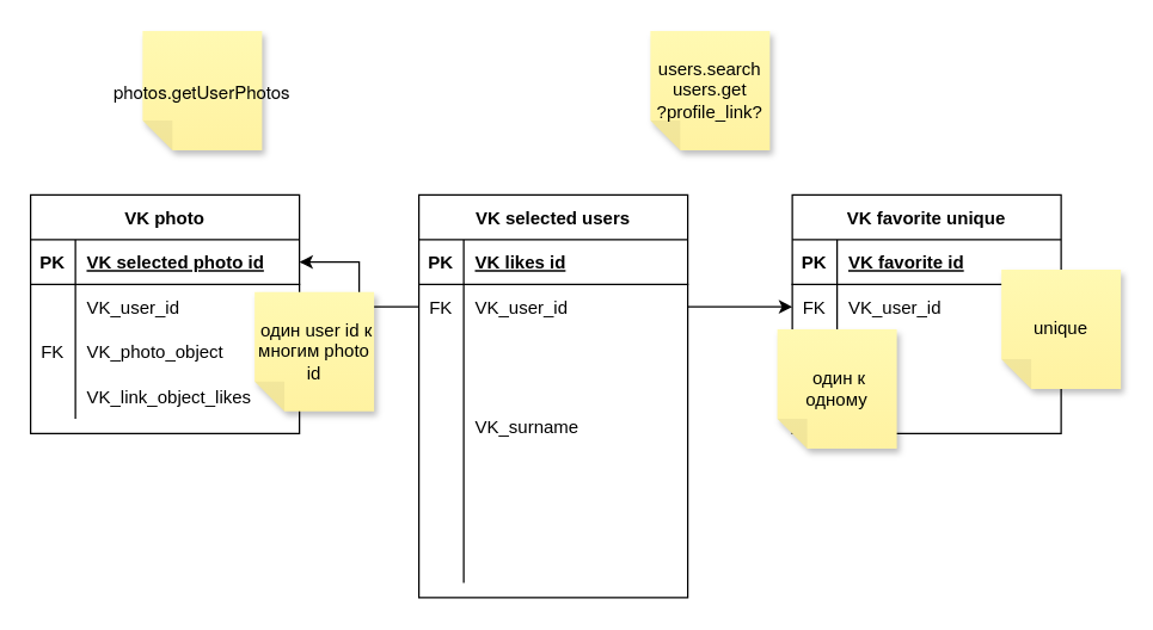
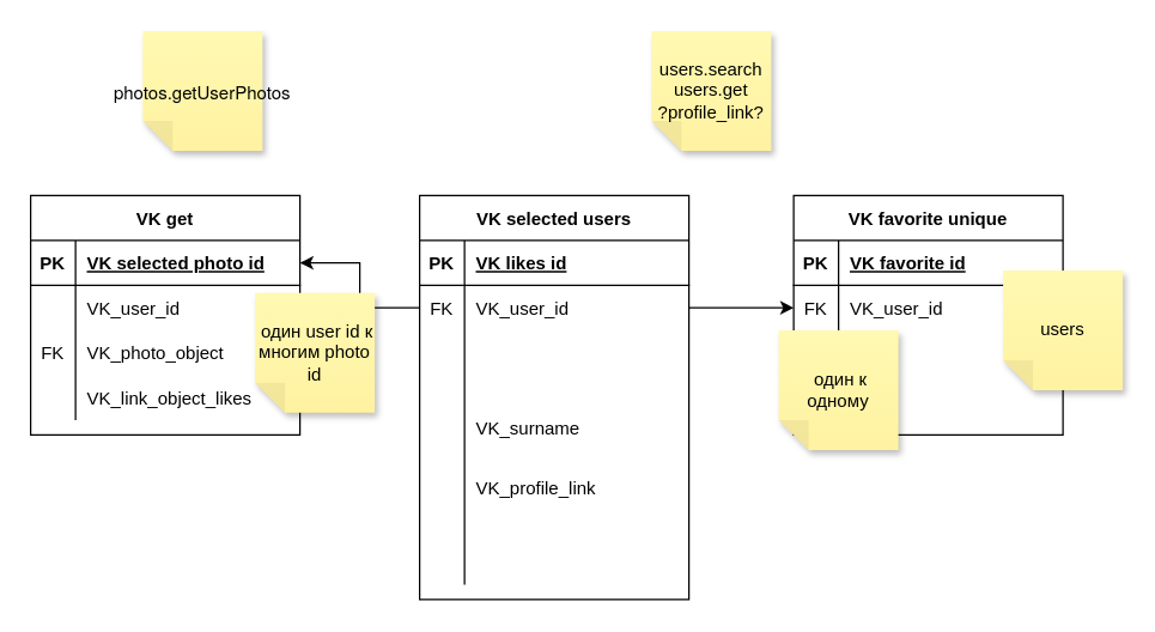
  <mxCell id="0" />
  <mxCell id="1" parent="0" />
  <mxCell id="2" value="VK favorite unique" style="shape=table;startSize=30;container=1;collapsible=1;childLayout=tableLayout;fixedRows=1;rowLines=0;fontStyle=1;align=center;resizeLast=1;" parent="1" vertex="1"><mxGeometry x="530" y="130" width="180" height="160" as="geometry" /></mxCell>
  <mxCell id="3" value="" style="shape=tableRow;horizontal=0;startSize=0;swimlaneHead=0;swimlaneBody=0;fillColor=none;collapsible=0;dropTarget=0;points=[[0,0.5],[1,0.5]];portConstraint=eastwest;top=0;left=0;right=0;bottom=1;" parent="2" vertex="1"><mxGeometry y="30" width="180" height="30" as="geometry" /></mxCell>
  <mxCell id="4" value="PK" style="shape=partialRectangle;connectable=0;fillColor=none;top=0;left=0;bottom=0;right=0;fontStyle=1;overflow=hidden;" parent="3" vertex="1"><mxGeometry width="30" height="30" as="geometry"><mxRectangle width="30" height="30" as="alternateBounds" /></mxGeometry></mxCell>
  <mxCell id="5" value="VK favorite id" style="shape=partialRectangle;connectable=0;fillColor=none;top=0;left=0;bottom=0;right=0;align=left;spacingLeft=6;fontStyle=5;overflow=hidden;" parent="3" vertex="1"><mxGeometry x="30" width="150" height="30" as="geometry"><mxRectangle width="150" height="30" as="alternateBounds" /></mxGeometry></mxCell>
  <mxCell id="6" value="" style="shape=tableRow;horizontal=0;startSize=0;swimlaneHead=0;swimlaneBody=0;fillColor=none;collapsible=0;dropTarget=0;points=[[0,0.5],[1,0.5]];portConstraint=eastwest;top=0;left=0;right=0;bottom=0;" parent="2" vertex="1"><mxGeometry y="60" width="180" height="30" as="geometry" /></mxCell>
  <mxCell id="7" value="FK" style="shape=partialRectangle;connectable=0;fillColor=none;top=0;left=0;bottom=0;right=0;editable=1;overflow=hidden;" parent="6" vertex="1"><mxGeometry width="30" height="30" as="geometry"><mxRectangle width="30" height="30" as="alternateBounds" /></mxGeometry></mxCell>
  <mxCell id="8" value="VK_user_id" style="shape=partialRectangle;connectable=0;fillColor=none;top=0;left=0;bottom=0;right=0;align=left;spacingLeft=6;overflow=hidden;" parent="6" vertex="1"><mxGeometry x="30" width="150" height="30" as="geometry"><mxRectangle width="150" height="30" as="alternateBounds" /></mxGeometry></mxCell>
  <mxCell id="9" value="" style="shape=tableRow;horizontal=0;startSize=0;swimlaneHead=0;swimlaneBody=0;fillColor=none;collapsible=0;dropTarget=0;points=[[0,0.5],[1,0.5]];portConstraint=eastwest;top=0;left=0;right=0;bottom=0;" parent="2" vertex="1"><mxGeometry y="90" width="180" height="30" as="geometry" /></mxCell>
  <mxCell id="10" value="" style="shape=partialRectangle;connectable=0;fillColor=none;top=0;left=0;bottom=0;right=0;editable=1;overflow=hidden;" parent="9" vertex="1"><mxGeometry width="30" height="30" as="geometry"><mxRectangle width="30" height="30" as="alternateBounds" /></mxGeometry></mxCell>
  <mxCell id="11" value="" style="shape=partialRectangle;connectable=0;fillColor=none;top=0;left=0;bottom=0;right=0;align=left;spacingLeft=6;overflow=hidden;" parent="9" vertex="1"><mxGeometry x="30" width="150" height="30" as="geometry"><mxRectangle width="150" height="30" as="alternateBounds" /></mxGeometry></mxCell>
  <mxCell id="12" value="" style="shape=tableRow;horizontal=0;startSize=0;swimlaneHead=0;swimlaneBody=0;fillColor=none;collapsible=0;dropTarget=0;points=[[0,0.5],[1,0.5]];portConstraint=eastwest;top=0;left=0;right=0;bottom=0;" parent="2" vertex="1"><mxGeometry y="120" width="180" height="30" as="geometry" /></mxCell>
  <mxCell id="13" value="" style="shape=partialRectangle;connectable=0;fillColor=none;top=0;left=0;bottom=0;right=0;editable=1;overflow=hidden;" parent="12" vertex="1"><mxGeometry width="30" height="30" as="geometry"><mxRectangle width="30" height="30" as="alternateBounds" /></mxGeometry></mxCell>
  <mxCell id="14" value="" style="shape=partialRectangle;connectable=0;fillColor=none;top=0;left=0;bottom=0;right=0;align=left;spacingLeft=6;overflow=hidden;" parent="12" vertex="1"><mxGeometry x="30" width="150" height="30" as="geometry"><mxRectangle width="150" height="30" as="alternateBounds" /></mxGeometry></mxCell>
- <mxCell id="15" value="VK photo" style="shape=table;startSize=30;container=1;collapsible=1;childLayout=tableLayout;fixedRows=1;rowLines=0;fontStyle=1;align=center;resizeLast=1;" parent="1" vertex="1"><mxGeometry x="20" y="130" width="180" height="160" as="geometry" /></mxCell>
+ <mxCell id="15" value="VK get" style="shape=table;startSize=30;container=1;collapsible=1;childLayout=tableLayout;fixedRows=1;rowLines=0;fontStyle=1;align=center;resizeLast=1;" parent="1" vertex="1"><mxGeometry x="20" y="130" width="180" height="160" as="geometry" /></mxCell>
  <mxCell id="16" value="" style="shape=tableRow;horizontal=0;startSize=0;swimlaneHead=0;swimlaneBody=0;fillColor=none;collapsible=0;dropTarget=0;points=[[0,0.5],[1,0.5]];portConstraint=eastwest;top=0;left=0;right=0;bottom=1;" parent="15" vertex="1"><mxGeometry y="30" width="180" height="30" as="geometry" /></mxCell>
  <mxCell id="17" value="PK" style="shape=partialRectangle;connectable=0;fillColor=none;top=0;left=0;bottom=0;right=0;fontStyle=1;overflow=hidden;" parent="16" vertex="1"><mxGeometry width="30" height="30" as="geometry"><mxRectangle width="30" height="30" as="alternateBounds" /></mxGeometry></mxCell>
  <mxCell id="18" value="VK selected photo id" style="shape=partialRectangle;connectable=0;fillColor=none;top=0;left=0;bottom=0;right=0;align=left;spacingLeft=6;fontStyle=5;overflow=hidden;" parent="16" vertex="1"><mxGeometry x="30" width="150" height="30" as="geometry"><mxRectangle width="150" height="30" as="alternateBounds" /></mxGeometry></mxCell>
  <mxCell id="19" value="" style="shape=tableRow;horizontal=0;startSize=0;swimlaneHead=0;swimlaneBody=0;fillColor=none;collapsible=0;dropTarget=0;points=[[0,0.5],[1,0.5]];portConstraint=eastwest;top=0;left=0;right=0;bottom=0;" parent="15" vertex="1"><mxGeometry y="60" width="180" height="30" as="geometry" /></mxCell>
  <mxCell id="20" value="" style="shape=partialRectangle;connectable=0;fillColor=none;top=0;left=0;bottom=0;right=0;editable=1;overflow=hidden;" parent="19" vertex="1"><mxGeometry width="30" height="30" as="geometry"><mxRectangle width="30" height="30" as="alternateBounds" /></mxGeometry></mxCell>
  <mxCell id="21" value="VK_user_id" style="shape=partialRectangle;connectable=0;fillColor=none;top=0;left=0;bottom=0;right=0;align=left;spacingLeft=6;overflow=hidden;" parent="19" vertex="1"><mxGeometry x="30" width="150" height="30" as="geometry"><mxRectangle width="150" height="30" as="alternateBounds" /></mxGeometry></mxCell>
  <mxCell id="22" value="" style="shape=tableRow;horizontal=0;startSize=0;swimlaneHead=0;swimlaneBody=0;fillColor=none;collapsible=0;dropTarget=0;points=[[0,0.5],[1,0.5]];portConstraint=eastwest;top=0;left=0;right=0;bottom=0;" parent="15" vertex="1"><mxGeometry y="90" width="180" height="30" as="geometry" /></mxCell>
  <mxCell id="23" value="FK" style="shape=partialRectangle;connectable=0;fillColor=none;top=0;left=0;bottom=0;right=0;editable=1;overflow=hidden;" parent="22" vertex="1"><mxGeometry width="30" height="30" as="geometry"><mxRectangle width="30" height="30" as="alternateBounds" /></mxGeometry></mxCell>
  <mxCell id="24" value="VK_photo_object" style="shape=partialRectangle;connectable=0;fillColor=none;top=0;left=0;bottom=0;right=0;align=left;spacingLeft=6;overflow=hidden;" parent="22" vertex="1"><mxGeometry x="30" width="150" height="30" as="geometry"><mxRectangle width="150" height="30" as="alternateBounds" /></mxGeometry></mxCell>
  <mxCell id="25" value="" style="shape=tableRow;horizontal=0;startSize=0;swimlaneHead=0;swimlaneBody=0;fillColor=none;collapsible=0;dropTarget=0;points=[[0,0.5],[1,0.5]];portConstraint=eastwest;top=0;left=0;right=0;bottom=0;" parent="15" vertex="1"><mxGeometry y="120" width="180" height="30" as="geometry" /></mxCell>
  <mxCell id="26" value="" style="shape=partialRectangle;connectable=0;fillColor=none;top=0;left=0;bottom=0;right=0;editable=1;overflow=hidden;" parent="25" vertex="1"><mxGeometry width="30" height="30" as="geometry"><mxRectangle width="30" height="30" as="alternateBounds" /></mxGeometry></mxCell>
  <mxCell id="27" value="VK_link_object_likes" style="shape=partialRectangle;connectable=0;fillColor=none;top=0;left=0;bottom=0;right=0;align=left;spacingLeft=6;overflow=hidden;" parent="25" vertex="1"><mxGeometry x="30" width="150" height="30" as="geometry"><mxRectangle width="150" height="30" as="alternateBounds" /></mxGeometry></mxCell>
  <mxCell id="28" value="VK selected users" style="shape=table;startSize=30;container=1;collapsible=1;childLayout=tableLayout;fixedRows=1;rowLines=0;fontStyle=1;align=center;resizeLast=1;" parent="1" vertex="1"><mxGeometry x="280" y="130" width="180" height="270" as="geometry" /></mxCell>
  <mxCell id="29" value="" style="shape=tableRow;horizontal=0;startSize=0;swimlaneHead=0;swimlaneBody=0;fillColor=none;collapsible=0;dropTarget=0;points=[[0,0.5],[1,0.5]];portConstraint=eastwest;top=0;left=0;right=0;bottom=1;" parent="28" vertex="1"><mxGeometry y="30" width="180" height="30" as="geometry" /></mxCell>
  <mxCell id="30" value="PK" style="shape=partialRectangle;connectable=0;fillColor=none;top=0;left=0;bottom=0;right=0;fontStyle=1;overflow=hidden;" parent="29" vertex="1"><mxGeometry width="30" height="30" as="geometry"><mxRectangle width="30" height="30" as="alternateBounds" /></mxGeometry></mxCell>
  <mxCell id="31" value="VK likes id" style="shape=partialRectangle;connectable=0;fillColor=none;top=0;left=0;bottom=0;right=0;align=left;spacingLeft=6;fontStyle=5;overflow=hidden;" parent="29" vertex="1"><mxGeometry x="30" width="150" height="30" as="geometry"><mxRectangle width="150" height="30" as="alternateBounds" /></mxGeometry></mxCell>
  <mxCell id="32" value="" style="shape=tableRow;horizontal=0;startSize=0;swimlaneHead=0;swimlaneBody=0;fillColor=none;collapsible=0;dropTarget=0;points=[[0,0.5],[1,0.5]];portConstraint=eastwest;top=0;left=0;right=0;bottom=0;" parent="28" vertex="1"><mxGeometry y="60" width="180" height="30" as="geometry" /></mxCell>
  <mxCell id="33" value="FK" style="shape=partialRectangle;connectable=0;fillColor=none;top=0;left=0;bottom=0;right=0;editable=1;overflow=hidden;" parent="32" vertex="1"><mxGeometry width="30" height="30" as="geometry"><mxRectangle width="30" height="30" as="alternateBounds" /></mxGeometry></mxCell>
  <mxCell id="34" value="VK_user_id" style="shape=partialRectangle;connectable=0;fillColor=none;top=0;left=0;bottom=0;right=0;align=left;spacingLeft=6;overflow=hidden;" parent="32" vertex="1"><mxGeometry x="30" width="150" height="30" as="geometry"><mxRectangle width="150" height="30" as="alternateBounds" /></mxGeometry></mxCell>
  <mxCell id="35" value="" style="shape=tableRow;horizontal=0;startSize=0;swimlaneHead=0;swimlaneBody=0;fillColor=none;collapsible=0;dropTarget=0;points=[[0,0.5],[1,0.5]];portConstraint=eastwest;top=0;left=0;right=0;bottom=0;" parent="28" vertex="1"><mxGeometry y="90" width="180" height="170" as="geometry" /></mxCell>
  <mxCell id="36" value="" style="shape=partialRectangle;connectable=0;fillColor=none;top=0;left=0;bottom=0;right=0;editable=1;overflow=hidden;" parent="35" vertex="1"><mxGeometry width="30" height="170" as="geometry"><mxRectangle width="30" height="170" as="alternateBounds" /></mxGeometry></mxCell>
  <mxCell id="37" value="" style="shape=partialRectangle;connectable=0;fillColor=none;top=0;left=0;bottom=0;right=0;align=left;spacingLeft=6;overflow=hidden;" parent="35" vertex="1"><mxGeometry x="30" width="150" height="170" as="geometry"><mxRectangle width="150" height="170" as="alternateBounds" /></mxGeometry></mxCell>
  <mxCell id="38" value="VK_surname" style="shape=partialRectangle;connectable=0;fillColor=none;top=0;left=0;bottom=0;right=0;align=left;spacingLeft=6;overflow=hidden;" vertex="1" parent="1"><mxGeometry x="310" y="270" width="150" height="30" as="geometry"><mxRectangle width="150" height="30" as="alternateBounds" /></mxGeometry></mxCell>
+ <mxCell id="39" value="VK_profile_link" style="shape=partialRectangle;connectable=0;fillColor=none;top=0;left=0;bottom=0;right=0;align=left;spacingLeft=6;overflow=hidden;" vertex="1" parent="1"><mxGeometry x="310" y="310" width="150" height="30" as="geometry"><mxRectangle width="150" height="30" as="alternateBounds" /></mxGeometry></mxCell>
  <mxCell id="40" value="" style="edgeStyle=orthogonalEdgeStyle;rounded=0;orthogonalLoop=1;jettySize=auto;html=1;entryX=1;entryY=0.5;entryDx=0;entryDy=0;exitX=0;exitY=0.5;exitDx=0;exitDy=0;" edge="1" parent="1" source="32" target="16"><mxGeometry relative="1" as="geometry"><mxPoint x="210" y="170" as="targetPoint" /><mxPoint x="280" y="170" as="sourcePoint" /></mxGeometry></mxCell>
  <mxCell id="41" value="&amp;nbsp;один к одному" style="shape=note;whiteSpace=wrap;html=1;backgroundOutline=1;fontColor=#000000;darkOpacity=0.05;fillColor=#FFF9B2;strokeColor=none;fillStyle=solid;direction=west;gradientDirection=north;gradientColor=#FFF2A1;shadow=1;size=20;pointerEvents=1;" vertex="1" parent="1"><mxGeometry x="520" y="220" width="80" height="80" as="geometry" /></mxCell>
  <mxCell id="42" value="&amp;nbsp;один user id к многим photo id" style="shape=note;whiteSpace=wrap;html=1;backgroundOutline=1;fontColor=#000000;darkOpacity=0.05;fillColor=#FFF9B2;strokeColor=none;fillStyle=solid;direction=west;gradientDirection=north;gradientColor=#FFF2A1;shadow=1;size=20;pointerEvents=1;" vertex="1" parent="1"><mxGeometry x="170" y="195" width="80" height="80" as="geometry" /></mxCell>
- <mxCell id="43" value="unique" style="shape=note;whiteSpace=wrap;html=1;backgroundOutline=1;fontColor=#000000;darkOpacity=0.05;fillColor=#FFF9B2;strokeColor=none;fillStyle=solid;direction=west;gradientDirection=north;gradientColor=#FFF2A1;shadow=1;size=20;pointerEvents=1;" vertex="1" parent="1"><mxGeometry x="670" y="180" width="80" height="80" as="geometry" /></mxCell>
+ <mxCell id="43" value="users" style="shape=note;whiteSpace=wrap;html=1;backgroundOutline=1;fontColor=#000000;darkOpacity=0.05;fillColor=#FFF9B2;strokeColor=none;fillStyle=solid;direction=west;gradientDirection=north;gradientColor=#FFF2A1;shadow=1;size=20;pointerEvents=1;" vertex="1" parent="1"><mxGeometry x="670" y="180" width="80" height="80" as="geometry" /></mxCell>
  <mxCell id="44" value="&lt;p style=&quot;margin: 0px; font-variant-numeric: normal; font-variant-east-asian: normal; font-stretch: normal; line-height: normal; font-family: &amp;quot;Helvetica Neue&amp;quot;; text-align: start;&quot; class=&quot;p1&quot;&gt;photos.getUserPhotos&lt;/p&gt;" style="shape=note;whiteSpace=wrap;html=1;backgroundOutline=1;fontColor=#000000;darkOpacity=0.05;fillColor=#FFF9B2;strokeColor=none;fillStyle=solid;direction=west;gradientDirection=north;gradientColor=#FFF2A1;shadow=1;size=20;pointerEvents=1;" vertex="1" parent="1"><mxGeometry x="95" y="20" width="80" height="80" as="geometry" /></mxCell>
  <mxCell id="45" value="users.search&lt;br&gt;users.get&lt;br&gt;?profile_link?" style="shape=note;whiteSpace=wrap;html=1;backgroundOutline=1;fontColor=#000000;darkOpacity=0.05;fillColor=#FFF9B2;strokeColor=none;fillStyle=solid;direction=west;gradientDirection=north;gradientColor=#FFF2A1;shadow=1;size=20;pointerEvents=1;" vertex="1" parent="1"><mxGeometry x="435" y="20" width="80" height="80" as="geometry" /></mxCell>
  <mxCell id="46" value="" style="edgeStyle=orthogonalEdgeStyle;rounded=0;orthogonalLoop=1;jettySize=auto;html=1;entryX=0;entryY=0.5;entryDx=0;entryDy=0;exitX=1;exitY=0.5;exitDx=0;exitDy=0;" edge="1" parent="1" source="32" target="6"><mxGeometry relative="1" as="geometry"><mxPoint x="210" y="155" as="targetPoint" /><mxPoint x="290" y="185" as="sourcePoint" /></mxGeometry></mxCell>
